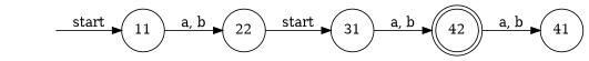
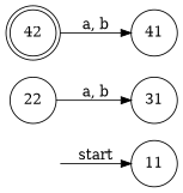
  digraph {
    rankdir=LR
    node [shape=circle]
    "" [shape=none]
    11
    22
    42 [shape=doublecircle]
    41
    31
    "" -> 11 [label=start]
-   11 -> 22 [label="a, b"]
-   22 -> 31 [label=start]
+   22 -> 31 [label="a, b"]
    42 -> 41 [label="a, b"]
-   31 -> 42 [label="a, b"]
  }
